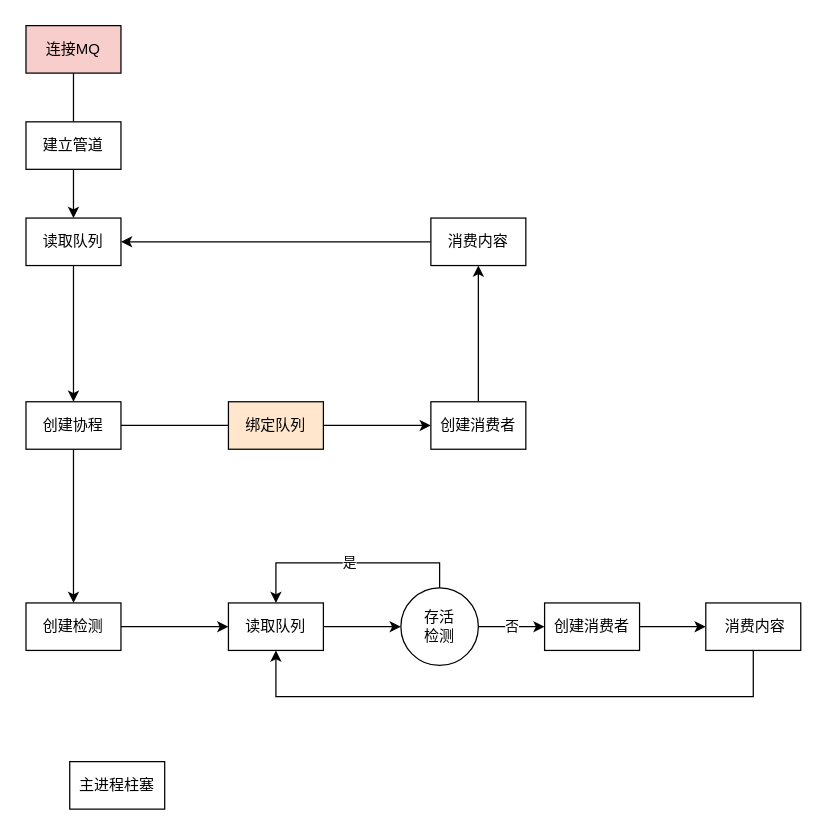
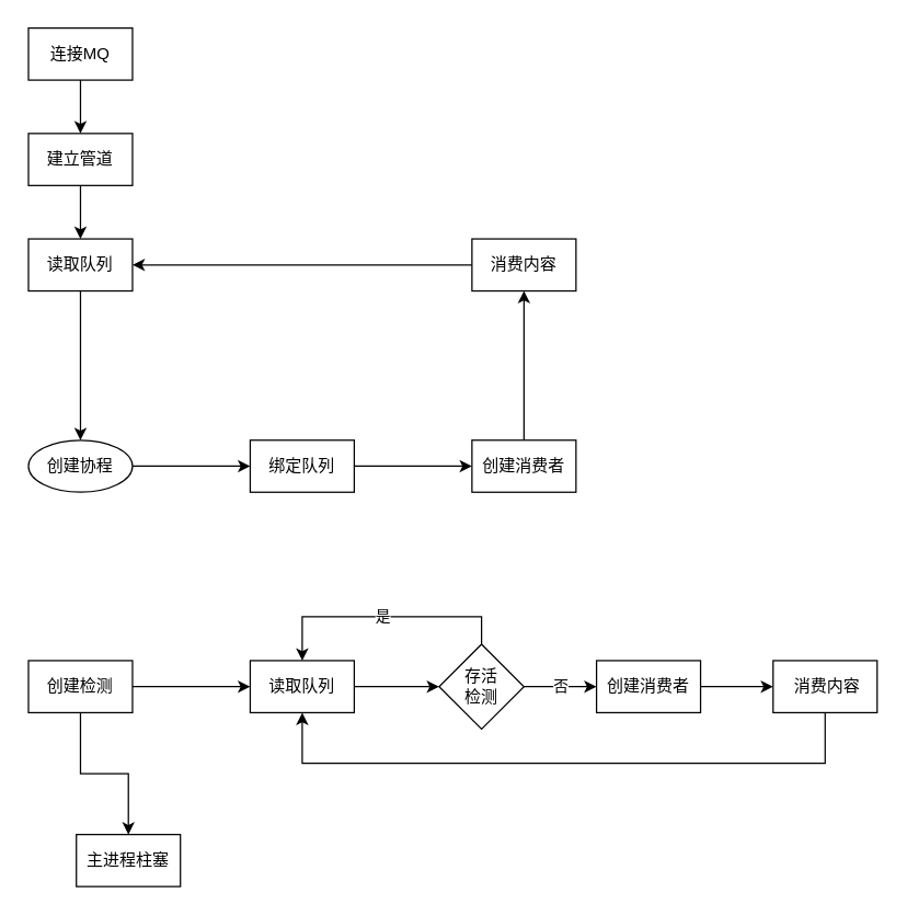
  <mxCell id="0" />
  <mxCell id="1" parent="0" />
  <mxCell id="2" style="edgeStyle=orthogonalEdgeStyle;rounded=0;orthogonalLoop=1;jettySize=auto;html=1;exitX=0.5;exitY=1;exitDx=0;exitDy=0;entryX=0.5;entryY=0;entryDx=0;entryDy=0;" edge="1" parent="1" source="3" target="7"><mxGeometry relative="1" as="geometry" /></mxCell>
  <mxCell id="3" value="建立管道" style="rounded=0;whiteSpace=wrap;html=1;" vertex="1" parent="1"><mxGeometry x="20" y="97" width="76" height="38" as="geometry" /></mxCell>
- <mxCell id="4" style="edgeStyle=orthogonalEdgeStyle;rounded=0;orthogonalLoop=1;jettySize=auto;html=1;exitX=0.5;exitY=1;exitDx=0;exitDy=0;endArrow=none;" edge="1" parent="1" source="5" target="3"><mxGeometry relative="1" as="geometry" /></mxCell>
- <mxCell id="5" value="连接MQ" style="rounded=0;whiteSpace=wrap;html=1;fillColor=#f8cecc;" vertex="1" parent="1"><mxGeometry x="20" y="20" width="76" height="38" as="geometry" /></mxCell>
+ <mxCell id="4" style="edgeStyle=orthogonalEdgeStyle;rounded=0;orthogonalLoop=1;jettySize=auto;html=1;exitX=0.5;exitY=1;exitDx=0;exitDy=0;" edge="1" parent="1" source="5" target="3"><mxGeometry relative="1" as="geometry" /></mxCell>
+ <mxCell id="5" value="连接MQ" style="rounded=0;whiteSpace=wrap;html=1;" vertex="1" parent="1"><mxGeometry x="20" y="20" width="76" height="38" as="geometry" /></mxCell>
  <mxCell id="6" style="edgeStyle=orthogonalEdgeStyle;rounded=0;orthogonalLoop=1;jettySize=auto;html=1;exitX=0.5;exitY=1;exitDx=0;exitDy=0;entryX=0.5;entryY=0;entryDx=0;entryDy=0;" edge="1" parent="1" source="7" target="10"><mxGeometry relative="1" as="geometry" /></mxCell>
  <mxCell id="7" value="读取队列" style="rounded=0;whiteSpace=wrap;html=1;" vertex="1" parent="1"><mxGeometry x="20" y="174" width="76" height="38" as="geometry" /></mxCell>
- <mxCell id="8" style="edgeStyle=orthogonalEdgeStyle;rounded=0;orthogonalLoop=1;jettySize=auto;html=1;exitX=1;exitY=0.5;exitDx=0;exitDy=0;endArrow=none;" edge="1" parent="1" source="10" target="12"><mxGeometry relative="1" as="geometry" /></mxCell>
- <mxCell id="9" style="edgeStyle=orthogonalEdgeStyle;rounded=0;orthogonalLoop=1;jettySize=auto;html=1;exitX=0.5;exitY=1;exitDx=0;exitDy=0;entryX=0.5;entryY=0;entryDx=0;entryDy=0;" edge="1" parent="1" source="10" target="19"><mxGeometry relative="1" as="geometry" /></mxCell>
- <mxCell id="10" value="创建协程" style="rounded=0;whiteSpace=wrap;html=1;" vertex="1" parent="1"><mxGeometry x="20" y="321" width="76" height="38" as="geometry" /></mxCell>
+ <mxCell id="8" style="edgeStyle=orthogonalEdgeStyle;rounded=0;orthogonalLoop=1;jettySize=auto;html=1;exitX=1;exitY=0.5;exitDx=0;exitDy=0;" edge="1" parent="1" source="10" target="12"><mxGeometry relative="1" as="geometry" /></mxCell>
+ <mxCell id="10" value="创建协程" style="ellipse;whiteSpace=wrap;html=1;" vertex="1" parent="1"><mxGeometry x="20" y="321" width="76" height="38" as="geometry" /></mxCell>
  <mxCell id="11" style="edgeStyle=orthogonalEdgeStyle;rounded=0;orthogonalLoop=1;jettySize=auto;html=1;exitX=1;exitY=0.5;exitDx=0;exitDy=0;" edge="1" parent="1" source="12" target="14"><mxGeometry relative="1" as="geometry" /></mxCell>
- <mxCell id="12" value="绑定队列" style="rounded=0;whiteSpace=wrap;html=1;fillColor=#ffe6cc;" vertex="1" parent="1"><mxGeometry x="182" y="321" width="76" height="38" as="geometry" /></mxCell>
+ <mxCell id="12" value="绑定队列" style="rounded=0;whiteSpace=wrap;html=1;" vertex="1" parent="1"><mxGeometry x="182" y="321" width="76" height="38" as="geometry" /></mxCell>
  <mxCell id="13" style="edgeStyle=orthogonalEdgeStyle;rounded=0;orthogonalLoop=1;jettySize=auto;html=1;exitX=0.5;exitY=0;exitDx=0;exitDy=0;entryX=0.5;entryY=1;entryDx=0;entryDy=0;" edge="1" parent="1" source="14" target="16"><mxGeometry relative="1" as="geometry" /></mxCell>
  <mxCell id="14" value="创建消费者" style="rounded=0;whiteSpace=wrap;html=1;" vertex="1" parent="1"><mxGeometry x="344" y="321" width="76" height="38" as="geometry" /></mxCell>
  <mxCell id="15" style="edgeStyle=orthogonalEdgeStyle;rounded=0;orthogonalLoop=1;jettySize=auto;html=1;exitX=0;exitY=0.5;exitDx=0;exitDy=0;entryX=1;entryY=0.5;entryDx=0;entryDy=0;" edge="1" parent="1" source="16" target="7"><mxGeometry relative="1" as="geometry" /></mxCell>
  <mxCell id="16" value="消费内容" style="rounded=0;whiteSpace=wrap;html=1;" vertex="1" parent="1"><mxGeometry x="344" y="174" width="76" height="38" as="geometry" /></mxCell>
  <mxCell id="17" style="edgeStyle=orthogonalEdgeStyle;rounded=0;orthogonalLoop=1;jettySize=auto;html=1;exitX=1;exitY=0.5;exitDx=0;exitDy=0;" edge="1" parent="1" source="19" target="21"><mxGeometry relative="1" as="geometry" /></mxCell>
+ <mxCell id="18" style="edgeStyle=orthogonalEdgeStyle;rounded=0;orthogonalLoop=1;jettySize=auto;html=1;exitX=0.5;exitY=1;exitDx=0;exitDy=0;" edge="1" parent="1" source="19" target="29"><mxGeometry relative="1" as="geometry" /></mxCell>
  <mxCell id="19" value="创建检测" style="rounded=0;whiteSpace=wrap;html=1;" vertex="1" parent="1"><mxGeometry x="20" y="482" width="76" height="38" as="geometry" /></mxCell>
  <mxCell id="20" style="edgeStyle=orthogonalEdgeStyle;rounded=0;orthogonalLoop=1;jettySize=auto;html=1;exitX=1;exitY=0.5;exitDx=0;exitDy=0;entryX=0;entryY=0.5;entryDx=0;entryDy=0;" edge="1" parent="1" source="21" target="24"><mxGeometry relative="1" as="geometry" /></mxCell>
  <mxCell id="21" value="读取队列" style="rounded=0;whiteSpace=wrap;html=1;" vertex="1" parent="1"><mxGeometry x="182" y="482" width="76" height="38" as="geometry" /></mxCell>
  <mxCell id="22" value="是" style="edgeStyle=orthogonalEdgeStyle;rounded=0;orthogonalLoop=1;jettySize=auto;html=1;exitX=0.5;exitY=0;exitDx=0;exitDy=0;entryX=0.5;entryY=0;entryDx=0;entryDy=0;" edge="1" parent="1" source="24" target="21"><mxGeometry relative="1" as="geometry" /></mxCell>
  <mxCell id="23" value="否" style="edgeStyle=orthogonalEdgeStyle;rounded=0;orthogonalLoop=1;jettySize=auto;html=1;exitX=1;exitY=0.5;exitDx=0;exitDy=0;entryX=0;entryY=0.5;entryDx=0;entryDy=0;" edge="1" parent="1" source="24" target="26"><mxGeometry relative="1" as="geometry" /></mxCell>
- <mxCell id="24" value="存活&lt;br&gt;检测" style="ellipse;whiteSpace=wrap;html=1;" vertex="1" parent="1"><mxGeometry x="320" y="470" width="62" height="62" as="geometry" /></mxCell>
+ <mxCell id="24" value="存活&lt;br&gt;检测" style="rhombus;whiteSpace=wrap;html=1;" vertex="1" parent="1"><mxGeometry x="320" y="470" width="62" height="62" as="geometry" /></mxCell>
  <mxCell id="25" style="edgeStyle=orthogonalEdgeStyle;rounded=0;orthogonalLoop=1;jettySize=auto;html=1;exitX=1;exitY=0.5;exitDx=0;exitDy=0;" edge="1" parent="1" source="26" target="28"><mxGeometry relative="1" as="geometry" /></mxCell>
  <mxCell id="26" value="创建消费者" style="rounded=0;whiteSpace=wrap;html=1;" vertex="1" parent="1"><mxGeometry x="435" y="482" width="76" height="38" as="geometry" /></mxCell>
  <mxCell id="27" style="edgeStyle=orthogonalEdgeStyle;rounded=0;orthogonalLoop=1;jettySize=auto;html=1;exitX=0.5;exitY=1;exitDx=0;exitDy=0;entryX=0.5;entryY=1;entryDx=0;entryDy=0;" edge="1" parent="1" source="28" target="21"><mxGeometry relative="1" as="geometry"><Array as="points"><mxPoint x="602" y="557" /><mxPoint x="220" y="557" /></Array></mxGeometry></mxCell>
  <mxCell id="28" value="&amp;nbsp;消费内容" style="rounded=0;whiteSpace=wrap;html=1;" vertex="1" parent="1"><mxGeometry x="564" y="482" width="76" height="38" as="geometry" /></mxCell>
  <mxCell id="29" value="主进程柱塞" style="rounded=0;whiteSpace=wrap;html=1;" vertex="1" parent="1"><mxGeometry x="55" y="609" width="76" height="38" as="geometry" /></mxCell>
